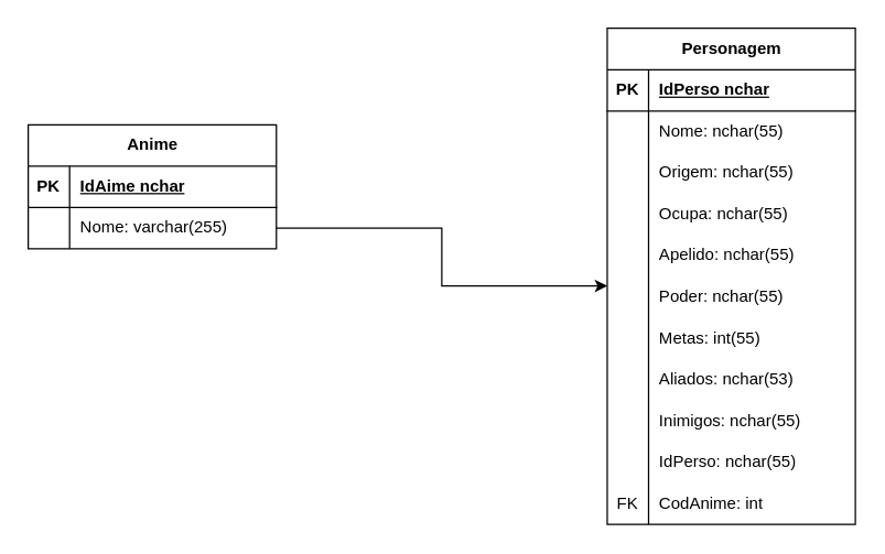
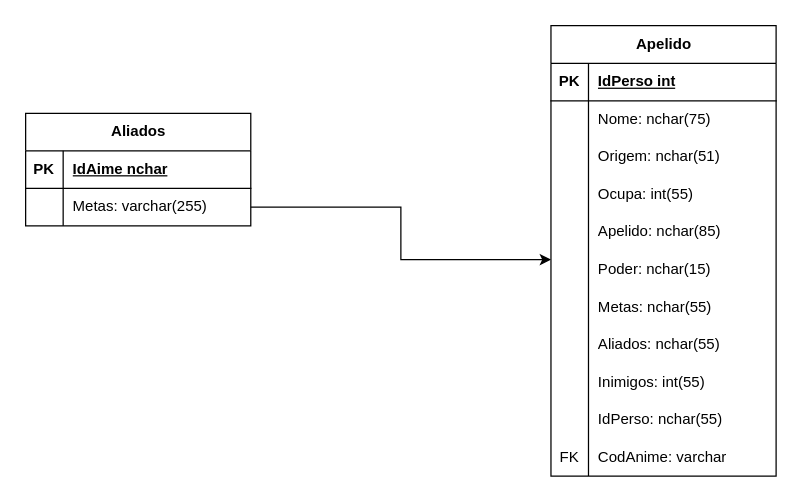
  <mxCell id="0" />
  <mxCell id="1" parent="0" />
- <mxCell id="2" value="&lt;font style=&quot;vertical-align: inherit;&quot;&gt;&lt;font style=&quot;vertical-align: inherit;&quot;&gt;Personagem&lt;/font&gt;&lt;/font&gt;" style="shape=table;startSize=30;container=1;collapsible=1;childLayout=tableLayout;fixedRows=1;rowLines=0;fontStyle=1;align=center;resizeLast=1;html=1;" vertex="1" parent="1"><mxGeometry x="440" y="20" width="180" height="360" as="geometry" /></mxCell>
+ <mxCell id="2" value="&lt;font style=&quot;vertical-align: inherit;&quot;&gt;&lt;font style=&quot;vertical-align: inherit;&quot;&gt;Apelido&lt;/font&gt;&lt;/font&gt;" style="shape=table;startSize=30;container=1;collapsible=1;childLayout=tableLayout;fixedRows=1;rowLines=0;fontStyle=1;align=center;resizeLast=1;html=1;" vertex="1" parent="1"><mxGeometry x="440" y="20" width="180" height="360" as="geometry" /></mxCell>
  <mxCell id="3" value="" style="shape=tableRow;horizontal=0;startSize=0;swimlaneHead=0;swimlaneBody=0;fillColor=none;collapsible=0;dropTarget=0;points=[[0,0.5],[1,0.5]];portConstraint=eastwest;top=0;left=0;right=0;bottom=1;" vertex="1" parent="2"><mxGeometry y="30" width="180" height="30" as="geometry" /></mxCell>
  <mxCell id="4" value="PK" style="shape=partialRectangle;connectable=0;fillColor=none;top=0;left=0;bottom=0;right=0;fontStyle=1;overflow=hidden;whiteSpace=wrap;html=1;" vertex="1" parent="3"><mxGeometry width="30" height="30" as="geometry"><mxRectangle width="30" height="30" as="alternateBounds" /></mxGeometry></mxCell>
- <mxCell id="5" value="&lt;font style=&quot;vertical-align: inherit;&quot;&gt;&lt;font style=&quot;vertical-align: inherit;&quot;&gt;&lt;font style=&quot;vertical-align: inherit;&quot;&gt;&lt;font style=&quot;vertical-align: inherit;&quot;&gt;&lt;font style=&quot;vertical-align: inherit;&quot;&gt;&lt;font style=&quot;vertical-align: inherit;&quot;&gt;IdPerso nchar&lt;/font&gt;&lt;/font&gt;&lt;/font&gt;&lt;/font&gt;&lt;/font&gt;&lt;/font&gt;" style="shape=partialRectangle;connectable=0;fillColor=none;top=0;left=0;bottom=0;right=0;align=left;spacingLeft=6;fontStyle=5;overflow=hidden;whiteSpace=wrap;html=1;" vertex="1" parent="3"><mxGeometry x="30" width="150" height="30" as="geometry"><mxRectangle width="150" height="30" as="alternateBounds" /></mxGeometry></mxCell>
+ <mxCell id="5" value="&lt;font style=&quot;vertical-align: inherit;&quot;&gt;&lt;font style=&quot;vertical-align: inherit;&quot;&gt;&lt;font style=&quot;vertical-align: inherit;&quot;&gt;&lt;font style=&quot;vertical-align: inherit;&quot;&gt;&lt;font style=&quot;vertical-align: inherit;&quot;&gt;&lt;font style=&quot;vertical-align: inherit;&quot;&gt;IdPerso int&lt;/font&gt;&lt;/font&gt;&lt;/font&gt;&lt;/font&gt;&lt;/font&gt;&lt;/font&gt;" style="shape=partialRectangle;connectable=0;fillColor=none;top=0;left=0;bottom=0;right=0;align=left;spacingLeft=6;fontStyle=5;overflow=hidden;whiteSpace=wrap;html=1;" vertex="1" parent="3"><mxGeometry x="30" width="150" height="30" as="geometry"><mxRectangle width="150" height="30" as="alternateBounds" /></mxGeometry></mxCell>
  <mxCell id="6" value="" style="shape=tableRow;horizontal=0;startSize=0;swimlaneHead=0;swimlaneBody=0;fillColor=none;collapsible=0;dropTarget=0;points=[[0,0.5],[1,0.5]];portConstraint=eastwest;top=0;left=0;right=0;bottom=0;" vertex="1" parent="2"><mxGeometry y="60" width="180" height="30" as="geometry" /></mxCell>
  <mxCell id="7" value="" style="shape=partialRectangle;connectable=0;fillColor=none;top=0;left=0;bottom=0;right=0;editable=1;overflow=hidden;whiteSpace=wrap;html=1;" vertex="1" parent="6"><mxGeometry width="30" height="30" as="geometry"><mxRectangle width="30" height="30" as="alternateBounds" /></mxGeometry></mxCell>
- <mxCell id="8" value="Nome: nchar(55)" style="shape=partialRectangle;connectable=0;fillColor=none;top=0;left=0;bottom=0;right=0;align=left;spacingLeft=6;overflow=hidden;whiteSpace=wrap;html=1;" vertex="1" parent="6"><mxGeometry x="30" width="150" height="30" as="geometry"><mxRectangle width="150" height="30" as="alternateBounds" /></mxGeometry></mxCell>
+ <mxCell id="8" value="Nome: nchar(75)" style="shape=partialRectangle;connectable=0;fillColor=none;top=0;left=0;bottom=0;right=0;align=left;spacingLeft=6;overflow=hidden;whiteSpace=wrap;html=1;" vertex="1" parent="6"><mxGeometry x="30" width="150" height="30" as="geometry"><mxRectangle width="150" height="30" as="alternateBounds" /></mxGeometry></mxCell>
  <mxCell id="9" value="" style="shape=tableRow;horizontal=0;startSize=0;swimlaneHead=0;swimlaneBody=0;fillColor=none;collapsible=0;dropTarget=0;points=[[0,0.5],[1,0.5]];portConstraint=eastwest;top=0;left=0;right=0;bottom=0;" vertex="1" parent="2"><mxGeometry y="90" width="180" height="30" as="geometry" /></mxCell>
  <mxCell id="10" value="" style="shape=partialRectangle;connectable=0;fillColor=none;top=0;left=0;bottom=0;right=0;editable=1;overflow=hidden;whiteSpace=wrap;html=1;" vertex="1" parent="9"><mxGeometry width="30" height="30" as="geometry"><mxRectangle width="30" height="30" as="alternateBounds" /></mxGeometry></mxCell>
- <mxCell id="11" value="Origem: nchar(55)" style="shape=partialRectangle;connectable=0;fillColor=none;top=0;left=0;bottom=0;right=0;align=left;spacingLeft=6;overflow=hidden;whiteSpace=wrap;html=1;" vertex="1" parent="9"><mxGeometry x="30" width="150" height="30" as="geometry"><mxRectangle width="150" height="30" as="alternateBounds" /></mxGeometry></mxCell>
+ <mxCell id="11" value="Origem: nchar(51)" style="shape=partialRectangle;connectable=0;fillColor=none;top=0;left=0;bottom=0;right=0;align=left;spacingLeft=6;overflow=hidden;whiteSpace=wrap;html=1;" vertex="1" parent="9"><mxGeometry x="30" width="150" height="30" as="geometry"><mxRectangle width="150" height="30" as="alternateBounds" /></mxGeometry></mxCell>
  <mxCell id="12" value="" style="shape=tableRow;horizontal=0;startSize=0;swimlaneHead=0;swimlaneBody=0;fillColor=none;collapsible=0;dropTarget=0;points=[[0,0.5],[1,0.5]];portConstraint=eastwest;top=0;left=0;right=0;bottom=0;" vertex="1" parent="2"><mxGeometry y="120" width="180" height="30" as="geometry" /></mxCell>
  <mxCell id="13" value="" style="shape=partialRectangle;connectable=0;fillColor=none;top=0;left=0;bottom=0;right=0;editable=1;overflow=hidden;whiteSpace=wrap;html=1;" vertex="1" parent="12"><mxGeometry width="30" height="30" as="geometry"><mxRectangle width="30" height="30" as="alternateBounds" /></mxGeometry></mxCell>
- <mxCell id="14" value="Ocupa: nchar(55)" style="shape=partialRectangle;connectable=0;fillColor=none;top=0;left=0;bottom=0;right=0;align=left;spacingLeft=6;overflow=hidden;whiteSpace=wrap;html=1;" vertex="1" parent="12"><mxGeometry x="30" width="150" height="30" as="geometry"><mxRectangle width="150" height="30" as="alternateBounds" /></mxGeometry></mxCell>
+ <mxCell id="14" value="Ocupa: int(55)" style="shape=partialRectangle;connectable=0;fillColor=none;top=0;left=0;bottom=0;right=0;align=left;spacingLeft=6;overflow=hidden;whiteSpace=wrap;html=1;" vertex="1" parent="12"><mxGeometry x="30" width="150" height="30" as="geometry"><mxRectangle width="150" height="30" as="alternateBounds" /></mxGeometry></mxCell>
  <mxCell id="15" style="shape=tableRow;horizontal=0;startSize=0;swimlaneHead=0;swimlaneBody=0;fillColor=none;collapsible=0;dropTarget=0;points=[[0,0.5],[1,0.5]];portConstraint=eastwest;top=0;left=0;right=0;bottom=0;" vertex="1" parent="2"><mxGeometry y="150" width="180" height="30" as="geometry" /></mxCell>
  <mxCell id="16" style="shape=partialRectangle;connectable=0;fillColor=none;top=0;left=0;bottom=0;right=0;editable=1;overflow=hidden;whiteSpace=wrap;html=1;" vertex="1" parent="15"><mxGeometry width="30" height="30" as="geometry"><mxRectangle width="30" height="30" as="alternateBounds" /></mxGeometry></mxCell>
- <mxCell id="17" value="Apelido: nchar(55)" style="shape=partialRectangle;connectable=0;fillColor=none;top=0;left=0;bottom=0;right=0;align=left;spacingLeft=6;overflow=hidden;whiteSpace=wrap;html=1;" vertex="1" parent="15"><mxGeometry x="30" width="150" height="30" as="geometry"><mxRectangle width="150" height="30" as="alternateBounds" /></mxGeometry></mxCell>
+ <mxCell id="17" value="Apelido: nchar(85)" style="shape=partialRectangle;connectable=0;fillColor=none;top=0;left=0;bottom=0;right=0;align=left;spacingLeft=6;overflow=hidden;whiteSpace=wrap;html=1;" vertex="1" parent="15"><mxGeometry x="30" width="150" height="30" as="geometry"><mxRectangle width="150" height="30" as="alternateBounds" /></mxGeometry></mxCell>
  <mxCell id="18" style="shape=tableRow;horizontal=0;startSize=0;swimlaneHead=0;swimlaneBody=0;fillColor=none;collapsible=0;dropTarget=0;points=[[0,0.5],[1,0.5]];portConstraint=eastwest;top=0;left=0;right=0;bottom=0;" vertex="1" parent="2"><mxGeometry y="180" width="180" height="30" as="geometry" /></mxCell>
  <mxCell id="19" style="shape=partialRectangle;connectable=0;fillColor=none;top=0;left=0;bottom=0;right=0;editable=1;overflow=hidden;whiteSpace=wrap;html=1;" vertex="1" parent="18"><mxGeometry width="30" height="30" as="geometry"><mxRectangle width="30" height="30" as="alternateBounds" /></mxGeometry></mxCell>
- <mxCell id="20" value="Poder: nchar(55)" style="shape=partialRectangle;connectable=0;fillColor=none;top=0;left=0;bottom=0;right=0;align=left;spacingLeft=6;overflow=hidden;whiteSpace=wrap;html=1;" vertex="1" parent="18"><mxGeometry x="30" width="150" height="30" as="geometry"><mxRectangle width="150" height="30" as="alternateBounds" /></mxGeometry></mxCell>
+ <mxCell id="20" value="Poder: nchar(15)" style="shape=partialRectangle;connectable=0;fillColor=none;top=0;left=0;bottom=0;right=0;align=left;spacingLeft=6;overflow=hidden;whiteSpace=wrap;html=1;" vertex="1" parent="18"><mxGeometry x="30" width="150" height="30" as="geometry"><mxRectangle width="150" height="30" as="alternateBounds" /></mxGeometry></mxCell>
  <mxCell id="21" style="shape=tableRow;horizontal=0;startSize=0;swimlaneHead=0;swimlaneBody=0;fillColor=none;collapsible=0;dropTarget=0;points=[[0,0.5],[1,0.5]];portConstraint=eastwest;top=0;left=0;right=0;bottom=0;" vertex="1" parent="2"><mxGeometry y="210" width="180" height="30" as="geometry" /></mxCell>
  <mxCell id="22" style="shape=partialRectangle;connectable=0;fillColor=none;top=0;left=0;bottom=0;right=0;editable=1;overflow=hidden;whiteSpace=wrap;html=1;" vertex="1" parent="21"><mxGeometry width="30" height="30" as="geometry"><mxRectangle width="30" height="30" as="alternateBounds" /></mxGeometry></mxCell>
- <mxCell id="23" value="Metas: int(55)" style="shape=partialRectangle;connectable=0;fillColor=none;top=0;left=0;bottom=0;right=0;align=left;spacingLeft=6;overflow=hidden;whiteSpace=wrap;html=1;" vertex="1" parent="21"><mxGeometry x="30" width="150" height="30" as="geometry"><mxRectangle width="150" height="30" as="alternateBounds" /></mxGeometry></mxCell>
+ <mxCell id="23" value="Metas: nchar(55)" style="shape=partialRectangle;connectable=0;fillColor=none;top=0;left=0;bottom=0;right=0;align=left;spacingLeft=6;overflow=hidden;whiteSpace=wrap;html=1;" vertex="1" parent="21"><mxGeometry x="30" width="150" height="30" as="geometry"><mxRectangle width="150" height="30" as="alternateBounds" /></mxGeometry></mxCell>
  <mxCell id="24" style="shape=tableRow;horizontal=0;startSize=0;swimlaneHead=0;swimlaneBody=0;fillColor=none;collapsible=0;dropTarget=0;points=[[0,0.5],[1,0.5]];portConstraint=eastwest;top=0;left=0;right=0;bottom=0;" vertex="1" parent="2"><mxGeometry y="240" width="180" height="30" as="geometry" /></mxCell>
  <mxCell id="25" style="shape=partialRectangle;connectable=0;fillColor=none;top=0;left=0;bottom=0;right=0;editable=1;overflow=hidden;whiteSpace=wrap;html=1;" vertex="1" parent="24"><mxGeometry width="30" height="30" as="geometry"><mxRectangle width="30" height="30" as="alternateBounds" /></mxGeometry></mxCell>
- <mxCell id="26" value="Aliados: nchar(53)" style="shape=partialRectangle;connectable=0;fillColor=none;top=0;left=0;bottom=0;right=0;align=left;spacingLeft=6;overflow=hidden;whiteSpace=wrap;html=1;" vertex="1" parent="24"><mxGeometry x="30" width="150" height="30" as="geometry"><mxRectangle width="150" height="30" as="alternateBounds" /></mxGeometry></mxCell>
+ <mxCell id="26" value="Aliados: nchar(55)" style="shape=partialRectangle;connectable=0;fillColor=none;top=0;left=0;bottom=0;right=0;align=left;spacingLeft=6;overflow=hidden;whiteSpace=wrap;html=1;" vertex="1" parent="24"><mxGeometry x="30" width="150" height="30" as="geometry"><mxRectangle width="150" height="30" as="alternateBounds" /></mxGeometry></mxCell>
  <mxCell id="27" style="shape=tableRow;horizontal=0;startSize=0;swimlaneHead=0;swimlaneBody=0;fillColor=none;collapsible=0;dropTarget=0;points=[[0,0.5],[1,0.5]];portConstraint=eastwest;top=0;left=0;right=0;bottom=0;" vertex="1" parent="2"><mxGeometry y="270" width="180" height="30" as="geometry" /></mxCell>
  <mxCell id="28" style="shape=partialRectangle;connectable=0;fillColor=none;top=0;left=0;bottom=0;right=0;editable=1;overflow=hidden;whiteSpace=wrap;html=1;" vertex="1" parent="27"><mxGeometry width="30" height="30" as="geometry"><mxRectangle width="30" height="30" as="alternateBounds" /></mxGeometry></mxCell>
- <mxCell id="29" value="Inimigos: nchar(55)" style="shape=partialRectangle;connectable=0;fillColor=none;top=0;left=0;bottom=0;right=0;align=left;spacingLeft=6;overflow=hidden;whiteSpace=wrap;html=1;" vertex="1" parent="27"><mxGeometry x="30" width="150" height="30" as="geometry"><mxRectangle width="150" height="30" as="alternateBounds" /></mxGeometry></mxCell>
+ <mxCell id="29" value="Inimigos: int(55)" style="shape=partialRectangle;connectable=0;fillColor=none;top=0;left=0;bottom=0;right=0;align=left;spacingLeft=6;overflow=hidden;whiteSpace=wrap;html=1;" vertex="1" parent="27"><mxGeometry x="30" width="150" height="30" as="geometry"><mxRectangle width="150" height="30" as="alternateBounds" /></mxGeometry></mxCell>
  <mxCell id="30" style="shape=tableRow;horizontal=0;startSize=0;swimlaneHead=0;swimlaneBody=0;fillColor=none;collapsible=0;dropTarget=0;points=[[0,0.5],[1,0.5]];portConstraint=eastwest;top=0;left=0;right=0;bottom=0;" vertex="1" parent="2"><mxGeometry y="300" width="180" height="30" as="geometry" /></mxCell>
  <mxCell id="31" style="shape=partialRectangle;connectable=0;fillColor=none;top=0;left=0;bottom=0;right=0;editable=1;overflow=hidden;whiteSpace=wrap;html=1;" vertex="1" parent="30"><mxGeometry width="30" height="30" as="geometry"><mxRectangle width="30" height="30" as="alternateBounds" /></mxGeometry></mxCell>
  <mxCell id="32" value="IdPerso: nchar(55)" style="shape=partialRectangle;connectable=0;fillColor=none;top=0;left=0;bottom=0;right=0;align=left;spacingLeft=6;overflow=hidden;whiteSpace=wrap;html=1;" vertex="1" parent="30"><mxGeometry x="30" width="150" height="30" as="geometry"><mxRectangle width="150" height="30" as="alternateBounds" /></mxGeometry></mxCell>
  <mxCell id="33" style="shape=tableRow;horizontal=0;startSize=0;swimlaneHead=0;swimlaneBody=0;fillColor=none;collapsible=0;dropTarget=0;points=[[0,0.5],[1,0.5]];portConstraint=eastwest;top=0;left=0;right=0;bottom=0;" vertex="1" parent="2"><mxGeometry y="330" width="180" height="30" as="geometry" /></mxCell>
  <mxCell id="34" value="FK" style="shape=partialRectangle;connectable=0;fillColor=none;top=0;left=0;bottom=0;right=0;editable=1;overflow=hidden;whiteSpace=wrap;html=1;" vertex="1" parent="33"><mxGeometry width="30" height="30" as="geometry"><mxRectangle width="30" height="30" as="alternateBounds" /></mxGeometry></mxCell>
- <mxCell id="35" value="CodAnime: int" style="shape=partialRectangle;connectable=0;fillColor=none;top=0;left=0;bottom=0;right=0;align=left;spacingLeft=6;overflow=hidden;whiteSpace=wrap;html=1;" vertex="1" parent="33"><mxGeometry x="30" width="150" height="30" as="geometry"><mxRectangle width="150" height="30" as="alternateBounds" /></mxGeometry></mxCell>
- <mxCell id="36" value="&lt;font style=&quot;vertical-align: inherit;&quot;&gt;&lt;font style=&quot;vertical-align: inherit;&quot;&gt;Anime&lt;/font&gt;&lt;/font&gt;" style="shape=table;startSize=30;container=1;collapsible=1;childLayout=tableLayout;fixedRows=1;rowLines=0;fontStyle=1;align=center;resizeLast=1;html=1;gradientColor=none;rounded=0;shadow=0;" vertex="1" parent="1"><mxGeometry x="20" y="90" width="180" height="90" as="geometry" /></mxCell>
+ <mxCell id="35" value="CodAnime: varchar" style="shape=partialRectangle;connectable=0;fillColor=none;top=0;left=0;bottom=0;right=0;align=left;spacingLeft=6;overflow=hidden;whiteSpace=wrap;html=1;" vertex="1" parent="33"><mxGeometry x="30" width="150" height="30" as="geometry"><mxRectangle width="150" height="30" as="alternateBounds" /></mxGeometry></mxCell>
+ <mxCell id="36" value="&lt;font style=&quot;vertical-align: inherit;&quot;&gt;&lt;font style=&quot;vertical-align: inherit;&quot;&gt;Aliados&lt;/font&gt;&lt;/font&gt;" style="shape=table;startSize=30;container=1;collapsible=1;childLayout=tableLayout;fixedRows=1;rowLines=0;fontStyle=1;align=center;resizeLast=1;html=1;gradientColor=none;rounded=0;shadow=0;" vertex="1" parent="1"><mxGeometry x="20" y="90" width="180" height="90" as="geometry" /></mxCell>
  <mxCell id="37" value="" style="shape=tableRow;horizontal=0;startSize=0;swimlaneHead=0;swimlaneBody=0;fillColor=none;collapsible=0;dropTarget=0;points=[[0,0.5],[1,0.5]];portConstraint=eastwest;top=0;left=0;right=0;bottom=1;" vertex="1" parent="36"><mxGeometry y="30" width="180" height="30" as="geometry" /></mxCell>
  <mxCell id="38" value="PK" style="shape=partialRectangle;connectable=0;fillColor=none;top=0;left=0;bottom=0;right=0;fontStyle=1;overflow=hidden;whiteSpace=wrap;html=1;" vertex="1" parent="37"><mxGeometry width="30" height="30" as="geometry"><mxRectangle width="30" height="30" as="alternateBounds" /></mxGeometry></mxCell>
  <mxCell id="39" value="&lt;font style=&quot;vertical-align: inherit;&quot;&gt;&lt;font style=&quot;vertical-align: inherit;&quot;&gt;IdAime nchar&lt;/font&gt;&lt;/font&gt;" style="shape=partialRectangle;connectable=0;fillColor=none;top=0;left=0;bottom=0;right=0;align=left;spacingLeft=6;fontStyle=5;overflow=hidden;whiteSpace=wrap;html=1;" vertex="1" parent="37"><mxGeometry x="30" width="150" height="30" as="geometry"><mxRectangle width="150" height="30" as="alternateBounds" /></mxGeometry></mxCell>
  <mxCell id="40" value="" style="shape=tableRow;horizontal=0;startSize=0;swimlaneHead=0;swimlaneBody=0;fillColor=none;collapsible=0;dropTarget=0;points=[[0,0.5],[1,0.5]];portConstraint=eastwest;top=0;left=0;right=0;bottom=0;" vertex="1" parent="36"><mxGeometry y="60" width="180" height="30" as="geometry" /></mxCell>
  <mxCell id="41" value="" style="shape=partialRectangle;connectable=0;fillColor=none;top=0;left=0;bottom=0;right=0;editable=1;overflow=hidden;whiteSpace=wrap;html=1;" vertex="1" parent="40"><mxGeometry width="30" height="30" as="geometry"><mxRectangle width="30" height="30" as="alternateBounds" /></mxGeometry></mxCell>
- <mxCell id="42" value="Nome: varchar(255)" style="shape=partialRectangle;connectable=0;fillColor=none;top=0;left=0;bottom=0;right=0;align=left;spacingLeft=6;overflow=hidden;whiteSpace=wrap;html=1;" vertex="1" parent="40"><mxGeometry x="30" width="150" height="30" as="geometry"><mxRectangle width="150" height="30" as="alternateBounds" /></mxGeometry></mxCell>
+ <mxCell id="42" value="Metas: varchar(255)" style="shape=partialRectangle;connectable=0;fillColor=none;top=0;left=0;bottom=0;right=0;align=left;spacingLeft=6;overflow=hidden;whiteSpace=wrap;html=1;" vertex="1" parent="40"><mxGeometry x="30" width="150" height="30" as="geometry"><mxRectangle width="150" height="30" as="alternateBounds" /></mxGeometry></mxCell>
  <mxCell id="43" style="edgeStyle=orthogonalEdgeStyle;rounded=0;orthogonalLoop=1;jettySize=auto;html=1;exitX=1;exitY=0.5;exitDx=0;exitDy=0;entryX=0;entryY=1.233;entryDx=0;entryDy=0;entryPerimeter=0;" edge="1" parent="1" source="40" target="15"><mxGeometry relative="1" as="geometry" /></mxCell>
